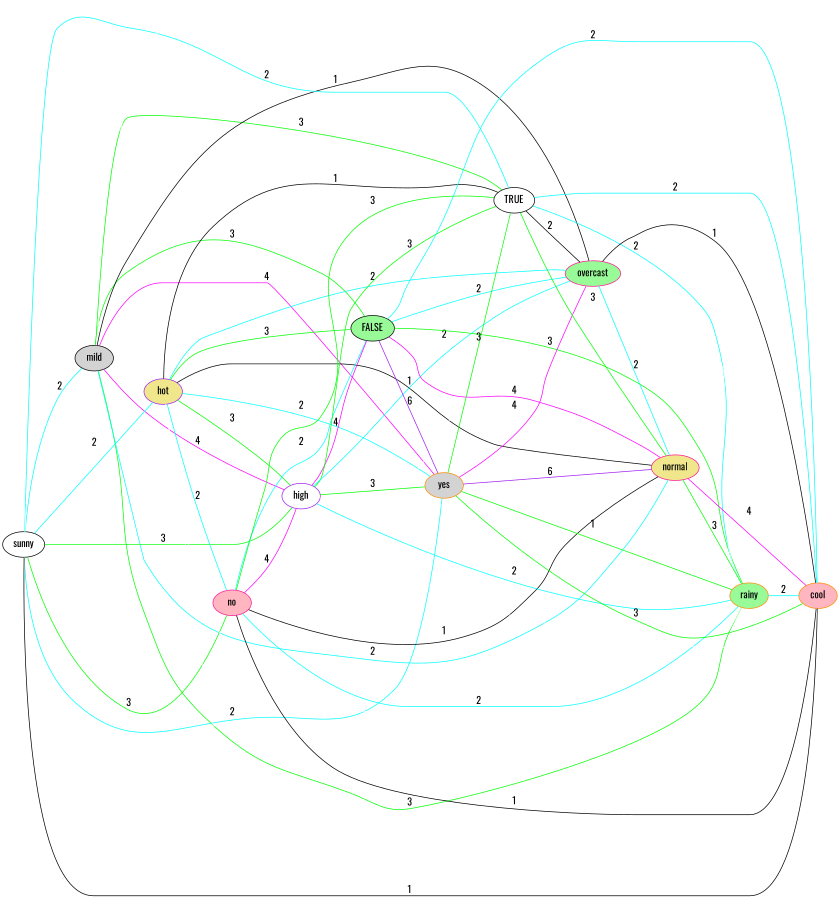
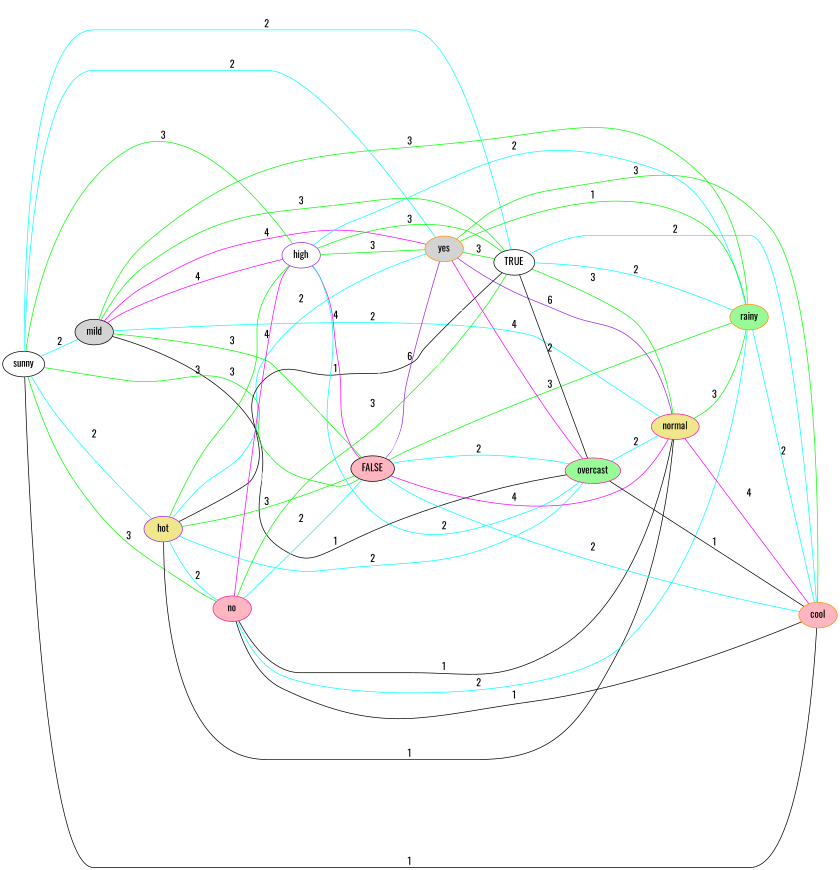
  strict graph {
    fontname=Oswald
    rankdir=LR
    node [color=black fillcolor=white fontname=Oswald style=filled]
    edge [color=cyan fontname=Oswald]
    mild [fillcolor=lightgrey]
    sunny
    hot [color=purple fillcolor=khaki]
    no [color=deeppink fillcolor=lightpink]
    high [color=purple]
-   FALSE [fillcolor=palegreen]
+   FALSE [fillcolor=lightpink]
    yes [color=darkorange fillcolor=lightgrey]
    TRUE
    overcast [color=deeppink fillcolor=palegreen]
    rainy [color=darkorange fillcolor=palegreen]
    cool [color=darkorange fillcolor=lightpink]
    normal [color=deeppink fillcolor=khaki]
    mild -- hot [color=white]
    mild -- high [color=magenta label=4]
    mild -- FALSE [color=green label=3]
    mild -- yes [color=magenta label=4]
    mild -- TRUE [color=green label=3]
    mild -- overcast [color=black label=1]
    mild -- rainy [color=green label=3]
    mild -- cool [color=white]
    mild -- normal [label=2]
    sunny -- mild [label=2]
    sunny -- hot [label=2]
    sunny -- no [color=green label=3]
    sunny -- high [color=green label=3]
+   sunny -- FALSE [color=green label=3]
    sunny -- yes [label=2]
    sunny -- TRUE [label=2]
    sunny -- overcast [color=white]
    sunny -- rainy [color=white]
    sunny -- cool [color=black label=1]
    hot -- no [label=2]
    hot -- high [color=green label=3]
    hot -- FALSE [color=green label=3]
    hot -- yes [label=2]
    hot -- TRUE [color=black label=1]
    hot -- overcast [label=2]
    hot -- rainy [color=white]
    hot -- cool [color=white]
    hot -- normal [color=black label=1]
    no -- high [color=magenta label=4]
    no -- FALSE [label=2]
    no -- yes [color=white]
    no -- TRUE [color=green label=3]
    no -- overcast [color=white]
    no -- rainy [label=2]
    no -- cool [color=black label=1]
    no -- normal [color=black label=1]
    high -- FALSE [color=magenta label=4]
    high -- yes [color=green label=3]
    high -- TRUE [color=green label=3]
    high -- overcast [label=2]
    high -- rainy [label=2]
    high -- cool [color=white]
    high -- normal [color=white]
    FALSE -- yes [color=purple label=6]
    FALSE -- TRUE [color=white]
    FALSE -- overcast [label=2]
    FALSE -- rainy [color=green label=3]
    FALSE -- cool [label=2]
    FALSE -- normal [color=magenta label=4]
    yes -- TRUE [color=green label=3]
    yes -- overcast [color=magenta label=4]
    yes -- rainy [color=green label=1]
    yes -- cool [color=green label=3]
    yes -- normal [color=purple label=6]
    TRUE -- overcast [color=black label=2]
    TRUE -- rainy [label=2]
    TRUE -- cool [label=2]
    TRUE -- normal [color=green label=3]
    overcast -- rainy [color=white]
    overcast -- cool [color=black label=1]
    overcast -- normal [label=2]
    rainy -- cool [label=2]
    normal -- rainy [color=green label=3]
    normal -- cool [color=magenta label=4]
  }
